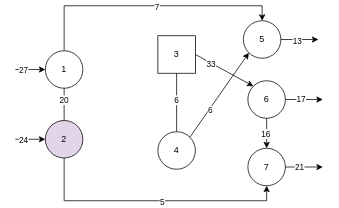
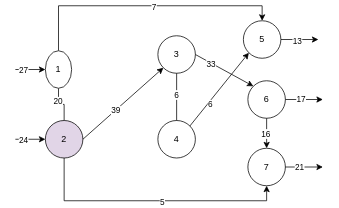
  <mxCell id="0" />
  <mxCell id="1" parent="0" />
  <mxCell id="2" style="edgeStyle=orthogonalEdgeStyle;rounded=0;orthogonalLoop=1;jettySize=auto;html=1;exitX=0.5;exitY=1;exitDx=0;exitDy=0;entryX=0.5;entryY=0;entryDx=0;entryDy=0;endArrow=none;" edge="1" parent="1" source="6" target="9"><mxGeometry relative="1" as="geometry" /></mxCell>
  <mxCell id="3" value="&lt;div&gt;20&lt;/div&gt;" style="edgeLabel;html=1;align=center;verticalAlign=middle;resizable=0;points=[];" vertex="1" connectable="0" parent="2"><mxGeometry x="-0.325" y="-1" relative="1" as="geometry"><mxPoint as="offset" /></mxGeometry></mxCell>
  <mxCell id="4" style="edgeStyle=orthogonalEdgeStyle;rounded=0;orthogonalLoop=1;jettySize=auto;html=1;exitX=0.5;exitY=0;exitDx=0;exitDy=0;entryX=0.5;entryY=0;entryDx=0;entryDy=0;" edge="1" parent="1" source="6" target="18"><mxGeometry relative="1" as="geometry" /></mxCell>
  <mxCell id="5" value="7" style="edgeLabel;html=1;align=center;verticalAlign=middle;resizable=0;points=[];" vertex="1" connectable="0" parent="4"><mxGeometry x="0.064" y="-1" relative="1" as="geometry"><mxPoint as="offset" /></mxGeometry></mxCell>
- <mxCell id="6" value="&lt;div&gt;1&lt;/div&gt;" style="ellipse;whiteSpace=wrap;html=1;" vertex="1" parent="1"><mxGeometry x="60" y="60" width="50" height="50" as="geometry" /></mxCell>
+ <mxCell id="6" value="&lt;div&gt;1&lt;/div&gt;" style="ellipse;whiteSpace=wrap;html=1;" vertex="1" parent="1"><mxGeometry x="60" y="60" width="35" height="50" as="geometry" /></mxCell>
  <mxCell id="7" style="edgeStyle=orthogonalEdgeStyle;rounded=0;orthogonalLoop=1;jettySize=auto;html=1;exitX=0.5;exitY=1;exitDx=0;exitDy=0;entryX=0.5;entryY=1;entryDx=0;entryDy=0;" edge="1" parent="1" source="9" target="17"><mxGeometry relative="1" as="geometry" /></mxCell>
  <mxCell id="8" value="5" style="edgeLabel;html=1;align=center;verticalAlign=middle;resizable=0;points=[];" vertex="1" connectable="0" parent="7"><mxGeometry x="0.077" y="-1" relative="1" as="geometry"><mxPoint as="offset" /></mxGeometry></mxCell>
  <mxCell id="9" value="&lt;div&gt;2&lt;/div&gt;" style="ellipse;whiteSpace=wrap;html=1;fillColor=#e1d5e7;" vertex="1" parent="1"><mxGeometry x="60" y="153" width="50" height="50" as="geometry" /></mxCell>
  <mxCell id="10" value="" style="endArrow=classic;html=1;rounded=0;entryX=0;entryY=0.5;entryDx=0;entryDy=0;" edge="1" parent="1" target="6"><mxGeometry width="50" height="50" relative="1" as="geometry"><mxPoint x="20" y="85" as="sourcePoint" /><mxPoint x="270" y="80" as="targetPoint" /></mxGeometry></mxCell>
  <mxCell id="11" value="&lt;div&gt;27&lt;/div&gt;" style="edgeLabel;html=1;align=center;verticalAlign=middle;resizable=0;points=[];" vertex="1" connectable="0" parent="10"><mxGeometry x="-0.665" relative="1" as="geometry"><mxPoint x="3" as="offset" /></mxGeometry></mxCell>
  <mxCell id="12" value="" style="endArrow=classic;html=1;rounded=0;entryX=0;entryY=0.5;entryDx=0;entryDy=0;" edge="1" parent="1" target="9"><mxGeometry width="50" height="50" relative="1" as="geometry"><mxPoint x="20" y="178" as="sourcePoint" /><mxPoint x="70" y="95" as="targetPoint" /></mxGeometry></mxCell>
  <mxCell id="13" value="&lt;div&gt;24&lt;/div&gt;" style="edgeLabel;html=1;align=center;verticalAlign=middle;resizable=0;points=[];" vertex="1" connectable="0" parent="12"><mxGeometry x="-0.597" relative="1" as="geometry"><mxPoint x="2" as="offset" /></mxGeometry></mxCell>
- <mxCell id="14" value="&lt;div&gt;3&lt;/div&gt;" style="whiteSpace=wrap;html=1;rounded=0;" vertex="1" parent="1"><mxGeometry x="210" y="40" width="50" height="50" as="geometry" /></mxCell>
+ <mxCell id="14" value="&lt;div&gt;3&lt;/div&gt;" style="ellipse;whiteSpace=wrap;html=1;" vertex="1" parent="1"><mxGeometry x="210" y="40" width="50" height="50" as="geometry" /></mxCell>
+ <mxCell id="15" value="" style="endArrow=classic;html=1;rounded=0;entryX=0;entryY=1;entryDx=0;entryDy=0;exitX=1;exitY=0.5;exitDx=0;exitDy=0;" edge="1" parent="1" source="9" target="14"><mxGeometry width="50" height="50" relative="1" as="geometry"><mxPoint x="65" y="240" as="sourcePoint" /><mxPoint x="105" y="240" as="targetPoint" /></mxGeometry></mxCell>
+ <mxCell id="16" value="&lt;div&gt;39&lt;/div&gt;" style="edgeLabel;html=1;align=center;verticalAlign=middle;resizable=0;points=[];" vertex="1" connectable="0" parent="15"><mxGeometry x="-0.187" relative="1" as="geometry"><mxPoint as="offset" /></mxGeometry></mxCell>
  <mxCell id="17" value="7" style="ellipse;whiteSpace=wrap;html=1;" vertex="1" parent="1"><mxGeometry x="330" y="190" width="50" height="50" as="geometry" /></mxCell>
  <mxCell id="18" value="&lt;div&gt;5&lt;/div&gt;" style="ellipse;whiteSpace=wrap;html=1;" vertex="1" parent="1"><mxGeometry x="324" y="20" width="50" height="50" as="geometry" /></mxCell>
- <mxCell id="19" value="4" style="ellipse;whiteSpace=wrap;html=1;" vertex="1" parent="1"><mxGeometry x="210" y="168" width="50" height="50" as="geometry" /></mxCell>
+ <mxCell id="19" value="4" style="ellipse;whiteSpace=wrap;html=1;" vertex="1" parent="1"><mxGeometry x="210" y="153" width="50" height="50" as="geometry" /></mxCell>
  <mxCell id="20" value="6" style="ellipse;whiteSpace=wrap;html=1;" vertex="1" parent="1"><mxGeometry x="330" y="100" width="50" height="50" as="geometry" /></mxCell>
  <mxCell id="21" value="" style="endArrow=none;html=1;rounded=0;exitX=0.5;exitY=1;exitDx=0;exitDy=0;entryX=0.5;entryY=0;entryDx=0;entryDy=0;" edge="1" parent="1" source="14" target="19"><mxGeometry width="50" height="50" relative="1" as="geometry"><mxPoint x="70" y="-100" as="sourcePoint" /><mxPoint x="200" y="140" as="targetPoint" /></mxGeometry></mxCell>
  <mxCell id="22" value="6" style="edgeLabel;html=1;align=center;verticalAlign=middle;resizable=0;points=[];" vertex="1" connectable="0" parent="21"><mxGeometry x="-0.101" y="-1" relative="1" as="geometry"><mxPoint as="offset" /></mxGeometry></mxCell>
  <mxCell id="23" value="" style="endArrow=classic;html=1;rounded=0;entryX=0;entryY=0;entryDx=0;entryDy=0;exitX=1;exitY=0.5;exitDx=0;exitDy=0;" edge="1" parent="1" source="14" target="20"><mxGeometry width="50" height="50" relative="1" as="geometry"><mxPoint x="213" y="257" as="sourcePoint" /><mxPoint x="277" y="231" as="targetPoint" /></mxGeometry></mxCell>
  <mxCell id="24" value="&lt;div&gt;33&lt;/div&gt;" style="edgeLabel;html=1;align=center;verticalAlign=middle;resizable=0;points=[];" vertex="1" connectable="0" parent="23"><mxGeometry x="-0.168" relative="1" as="geometry"><mxPoint x="-12" y="-5" as="offset" /></mxGeometry></mxCell>
  <mxCell id="25" value="" style="endArrow=classic;html=1;rounded=0;entryX=0;entryY=1;entryDx=0;entryDy=0;exitX=1;exitY=0;exitDx=0;exitDy=0;" edge="1" parent="1" source="19" target="18"><mxGeometry width="50" height="50" relative="1" as="geometry"><mxPoint x="70" y="-100" as="sourcePoint" /><mxPoint x="120" y="-150" as="targetPoint" /></mxGeometry></mxCell>
  <mxCell id="26" value="6" style="edgeLabel;html=1;align=center;verticalAlign=middle;resizable=0;points=[];" vertex="1" connectable="0" parent="25"><mxGeometry x="-0.06" relative="1" as="geometry"><mxPoint x="-10" y="17" as="offset" /></mxGeometry></mxCell>
  <mxCell id="27" value="" style="endArrow=classic;html=1;rounded=0;exitX=0.5;exitY=1;exitDx=0;exitDy=0;entryX=0.5;entryY=0;entryDx=0;entryDy=0;" edge="1" parent="1" source="20" target="17"><mxGeometry width="50" height="50" relative="1" as="geometry"><mxPoint x="70" y="-100" as="sourcePoint" /><mxPoint x="410" y="100" as="targetPoint" /></mxGeometry></mxCell>
  <mxCell id="28" value="&lt;div&gt;16&lt;/div&gt;" style="edgeLabel;html=1;align=center;verticalAlign=middle;resizable=0;points=[];" vertex="1" connectable="0" parent="27"><mxGeometry x="-0.014" y="-2" relative="1" as="geometry"><mxPoint as="offset" /></mxGeometry></mxCell>
  <mxCell id="29" value="" style="endArrow=classic;html=1;rounded=0;exitX=1;exitY=0.5;exitDx=0;exitDy=0;" edge="1" parent="1" source="18"><mxGeometry width="50" height="50" relative="1" as="geometry"><mxPoint x="374" y="24.66" as="sourcePoint" /><mxPoint x="424" y="45" as="targetPoint" /></mxGeometry></mxCell>
  <mxCell id="30" value="13" style="edgeLabel;html=1;align=center;verticalAlign=middle;resizable=0;points=[];" vertex="1" connectable="0" parent="29"><mxGeometry x="-0.162" y="-1" relative="1" as="geometry"><mxPoint as="offset" /></mxGeometry></mxCell>
  <mxCell id="31" value="" style="endArrow=classic;html=1;rounded=0;exitX=1;exitY=0.5;exitDx=0;exitDy=0;" edge="1" parent="1" source="20"><mxGeometry width="50" height="50" relative="1" as="geometry"><mxPoint x="390" y="130" as="sourcePoint" /><mxPoint x="430" y="125" as="targetPoint" /></mxGeometry></mxCell>
  <mxCell id="32" value="17" style="edgeLabel;html=1;align=center;verticalAlign=middle;resizable=0;points=[];" vertex="1" connectable="0" parent="31"><mxGeometry x="-0.181" y="1" relative="1" as="geometry"><mxPoint as="offset" /></mxGeometry></mxCell>
  <mxCell id="33" value="" style="endArrow=classic;html=1;rounded=0;exitX=1;exitY=0.5;exitDx=0;exitDy=0;" edge="1" parent="1" source="17"><mxGeometry width="50" height="50" relative="1" as="geometry"><mxPoint x="380" y="200" as="sourcePoint" /><mxPoint x="430" y="215" as="targetPoint" /></mxGeometry></mxCell>
  <mxCell id="34" value="21" style="edgeLabel;html=1;align=center;verticalAlign=middle;resizable=0;points=[];" vertex="1" connectable="0" parent="33"><mxGeometry x="-0.291" relative="1" as="geometry"><mxPoint as="offset" /></mxGeometry></mxCell>
